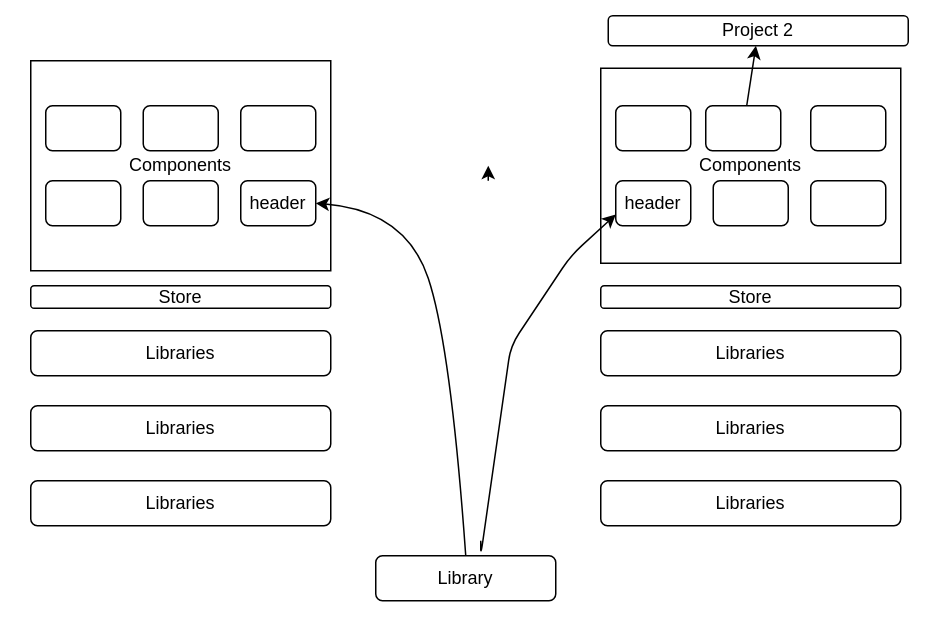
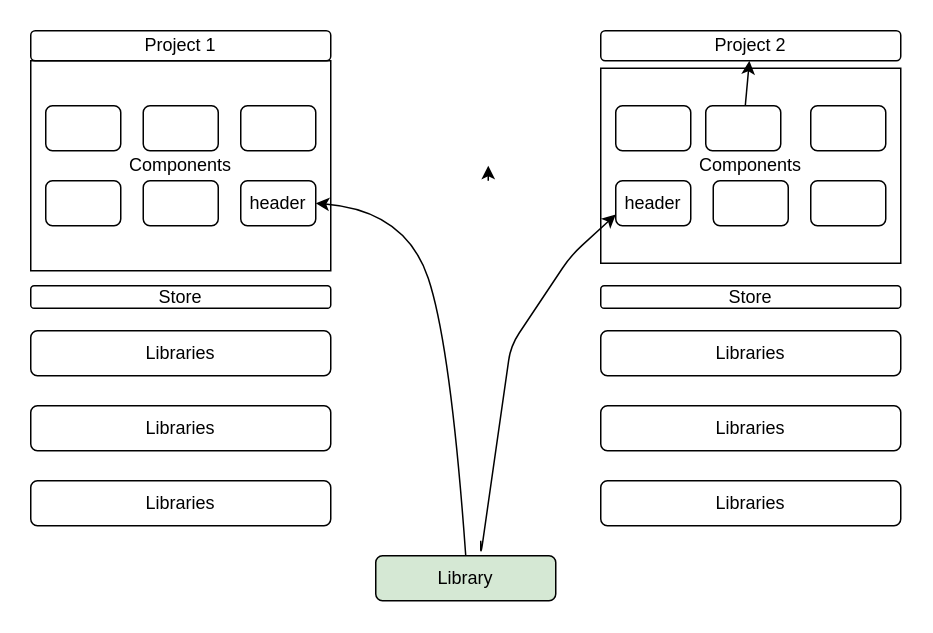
  <mxCell id="0" />
  <mxCell id="1" parent="0" />
  <mxCell id="2" value="Components" style="rounded=0;whiteSpace=wrap;html=1;" parent="1" vertex="1"><mxGeometry x="20" y="40" width="200" height="140" as="geometry" /></mxCell>
  <mxCell id="3" value="Libraries" style="rounded=1;whiteSpace=wrap;html=1;" parent="1" vertex="1"><mxGeometry x="20" y="220" width="200" height="30" as="geometry" /></mxCell>
  <mxCell id="4" value="Libraries" style="rounded=1;whiteSpace=wrap;html=1;" parent="1" vertex="1"><mxGeometry x="20" y="270" width="200" height="30" as="geometry" /></mxCell>
  <mxCell id="5" value="Libraries" style="rounded=1;whiteSpace=wrap;html=1;" parent="1" vertex="1"><mxGeometry x="20" y="320" width="200" height="30" as="geometry" /></mxCell>
  <mxCell id="6" value="Components" style="rounded=0;whiteSpace=wrap;html=1;" parent="1" vertex="1"><mxGeometry x="400" y="45" width="200" height="130" as="geometry" /></mxCell>
  <mxCell id="7" value="Libraries" style="rounded=1;whiteSpace=wrap;html=1;" parent="1" vertex="1"><mxGeometry x="400" y="220" width="200" height="30" as="geometry" /></mxCell>
  <mxCell id="8" value="Libraries" style="rounded=1;whiteSpace=wrap;html=1;" parent="1" vertex="1"><mxGeometry x="400" y="270" width="200" height="30" as="geometry" /></mxCell>
  <mxCell id="9" value="Libraries" style="rounded=1;whiteSpace=wrap;html=1;" parent="1" vertex="1"><mxGeometry x="400" y="320" width="200" height="30" as="geometry" /></mxCell>
- <mxCell id="10" value="Library" style="rounded=1;whiteSpace=wrap;html=1;" parent="1" vertex="1"><mxGeometry x="250" y="370" width="120" height="30" as="geometry" /></mxCell>
+ <mxCell id="10" value="Library" style="rounded=1;whiteSpace=wrap;html=1;fillColor=#d5e8d4;" parent="1" vertex="1"><mxGeometry x="250" y="370" width="120" height="30" as="geometry" /></mxCell>
  <mxCell id="11" value="" style="curved=1;endArrow=classic;html=1;exitX=0.5;exitY=0;exitDx=0;exitDy=0;entryX=1;entryY=0.5;entryDx=0;entryDy=0;" parent="1" source="10" target="13" edge="1"><mxGeometry width="50" height="50" relative="1" as="geometry"><mxPoint x="320" y="260" as="sourcePoint" /><mxPoint x="300" y="210" as="targetPoint" /><Array as="points"><mxPoint x="300" y="230" /><mxPoint x="270" y="140" /></Array></mxGeometry></mxCell>
  <mxCell id="12" value="" style="rounded=1;whiteSpace=wrap;html=1;" parent="1" vertex="1"><mxGeometry x="30" y="70" width="50" height="30" as="geometry" /></mxCell>
  <mxCell id="13" value="header" style="rounded=1;whiteSpace=wrap;html=1;" parent="1" vertex="1"><mxGeometry x="160" y="120" width="50" height="30" as="geometry" /></mxCell>
  <mxCell id="14" value="" style="rounded=1;whiteSpace=wrap;html=1;" parent="1" vertex="1"><mxGeometry x="30" y="120" width="50" height="30" as="geometry" /></mxCell>
  <mxCell id="15" value="" style="rounded=1;whiteSpace=wrap;html=1;" parent="1" vertex="1"><mxGeometry x="95" y="120" width="50" height="30" as="geometry" /></mxCell>
  <mxCell id="16" value="" style="rounded=1;whiteSpace=wrap;html=1;" parent="1" vertex="1"><mxGeometry x="160" y="70" width="50" height="30" as="geometry" /></mxCell>
  <mxCell id="17" value="" style="rounded=1;whiteSpace=wrap;html=1;" parent="1" vertex="1"><mxGeometry x="95" y="70" width="50" height="30" as="geometry" /></mxCell>
  <mxCell id="18" value="" style="rounded=1;whiteSpace=wrap;html=1;" parent="1" vertex="1"><mxGeometry x="475" y="120" width="50" height="30" as="geometry" /></mxCell>
  <mxCell id="19" value="" style="edgeStyle=none;html=1;" parent="1" source="20" target="27" edge="1"><mxGeometry relative="1" as="geometry" /></mxCell>
  <mxCell id="20" value="" style="rounded=1;whiteSpace=wrap;html=1;" parent="1" vertex="1"><mxGeometry x="470" y="70" width="50" height="30" as="geometry" /></mxCell>
  <mxCell id="21" value="" style="rounded=1;whiteSpace=wrap;html=1;" parent="1" vertex="1"><mxGeometry x="540" y="120" width="50" height="30" as="geometry" /></mxCell>
  <mxCell id="22" style="edgeStyle=none;html=1;entryX=0;entryY=0.75;entryDx=0;entryDy=0;" parent="1" target="23" edge="1"><mxGeometry relative="1" as="geometry"><mxPoint x="320" y="360" as="sourcePoint" /><Array as="points"><mxPoint x="320" y="370" /><mxPoint x="340" y="230" /><mxPoint x="380" y="170" /></Array></mxGeometry></mxCell>
  <mxCell id="23" value="header" style="rounded=1;whiteSpace=wrap;html=1;" parent="1" vertex="1"><mxGeometry x="410" y="120" width="50" height="30" as="geometry" /></mxCell>
  <mxCell id="24" value="" style="rounded=1;whiteSpace=wrap;html=1;" parent="1" vertex="1"><mxGeometry x="410" y="70" width="50" height="30" as="geometry" /></mxCell>
  <mxCell id="25" value="" style="rounded=1;whiteSpace=wrap;html=1;" parent="1" vertex="1"><mxGeometry x="540" y="70" width="50" height="30" as="geometry" /></mxCell>
- <mxCell id="27" value="Project 2" style="rounded=1;whiteSpace=wrap;html=1;" parent="1" vertex="1"><mxGeometry x="405" y="10" width="200" height="20" as="geometry" /></mxCell>
+ <mxCell id="26" value="Project 1" style="rounded=1;whiteSpace=wrap;html=1;" parent="1" vertex="1"><mxGeometry x="20" y="20" width="200" height="20" as="geometry" /></mxCell>
+ <mxCell id="27" value="Project 2" style="rounded=1;whiteSpace=wrap;html=1;" parent="1" vertex="1"><mxGeometry x="400" y="20" width="200" height="20" as="geometry" /></mxCell>
  <mxCell id="28" value="Store" style="rounded=1;whiteSpace=wrap;html=1;" parent="1" vertex="1"><mxGeometry x="20" y="190" width="200" height="15" as="geometry" /></mxCell>
  <mxCell id="29" value="Store" style="rounded=1;whiteSpace=wrap;html=1;" parent="1" vertex="1"><mxGeometry x="400" y="190" width="200" height="15" as="geometry" /></mxCell>
  <mxCell id="30" style="edgeStyle=none;html=1;" parent="1" edge="1"><mxGeometry relative="1" as="geometry"><mxPoint x="325" y="120" as="sourcePoint" /><mxPoint x="325" y="110" as="targetPoint" /></mxGeometry></mxCell>
